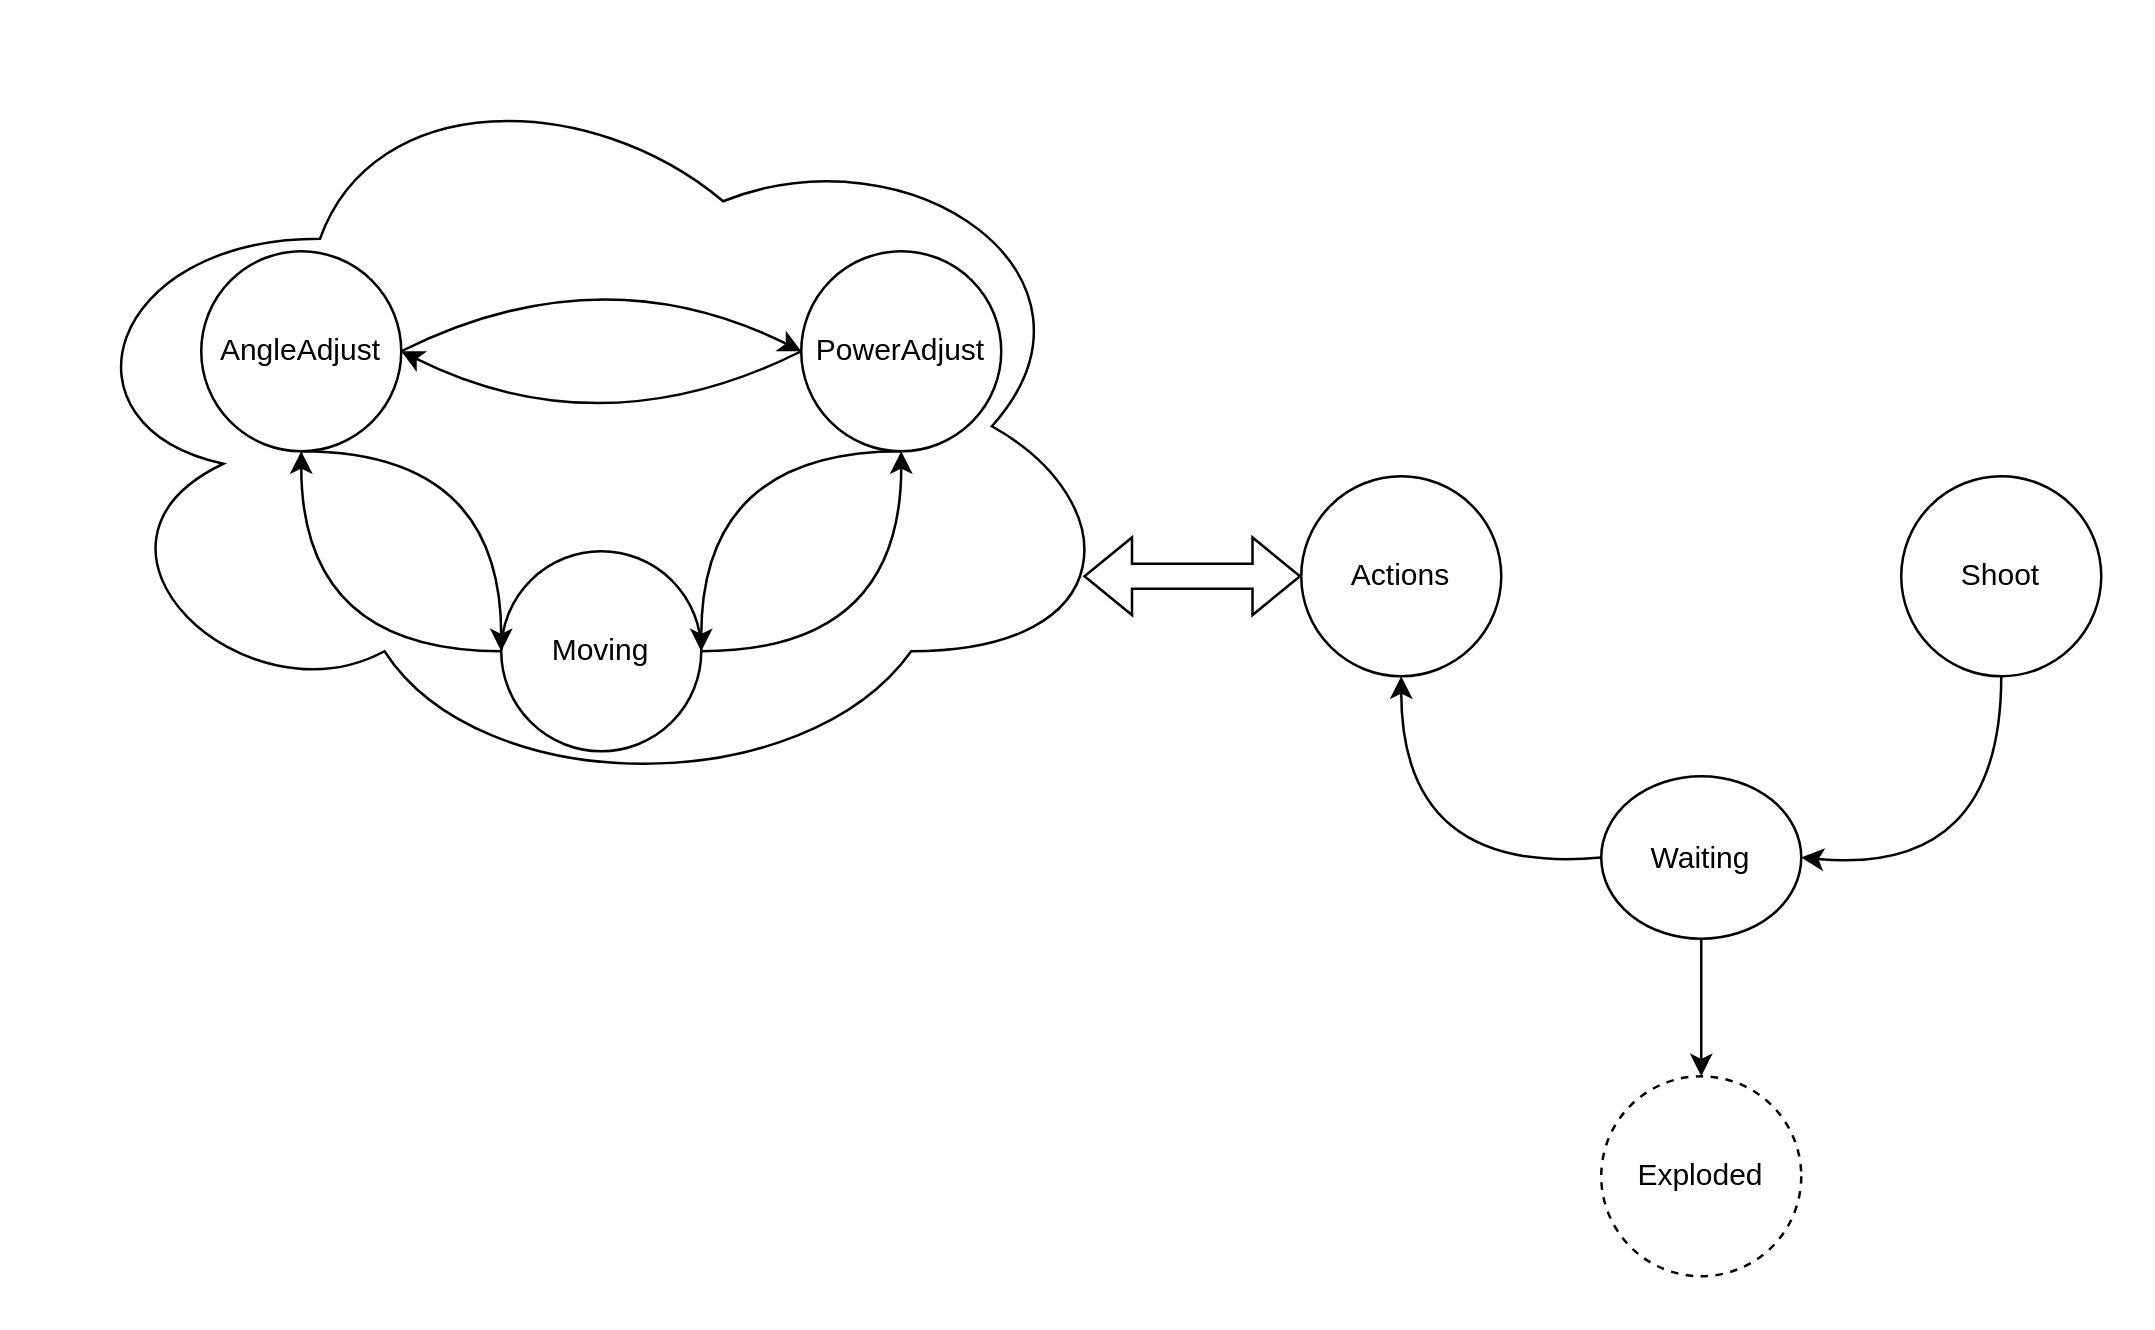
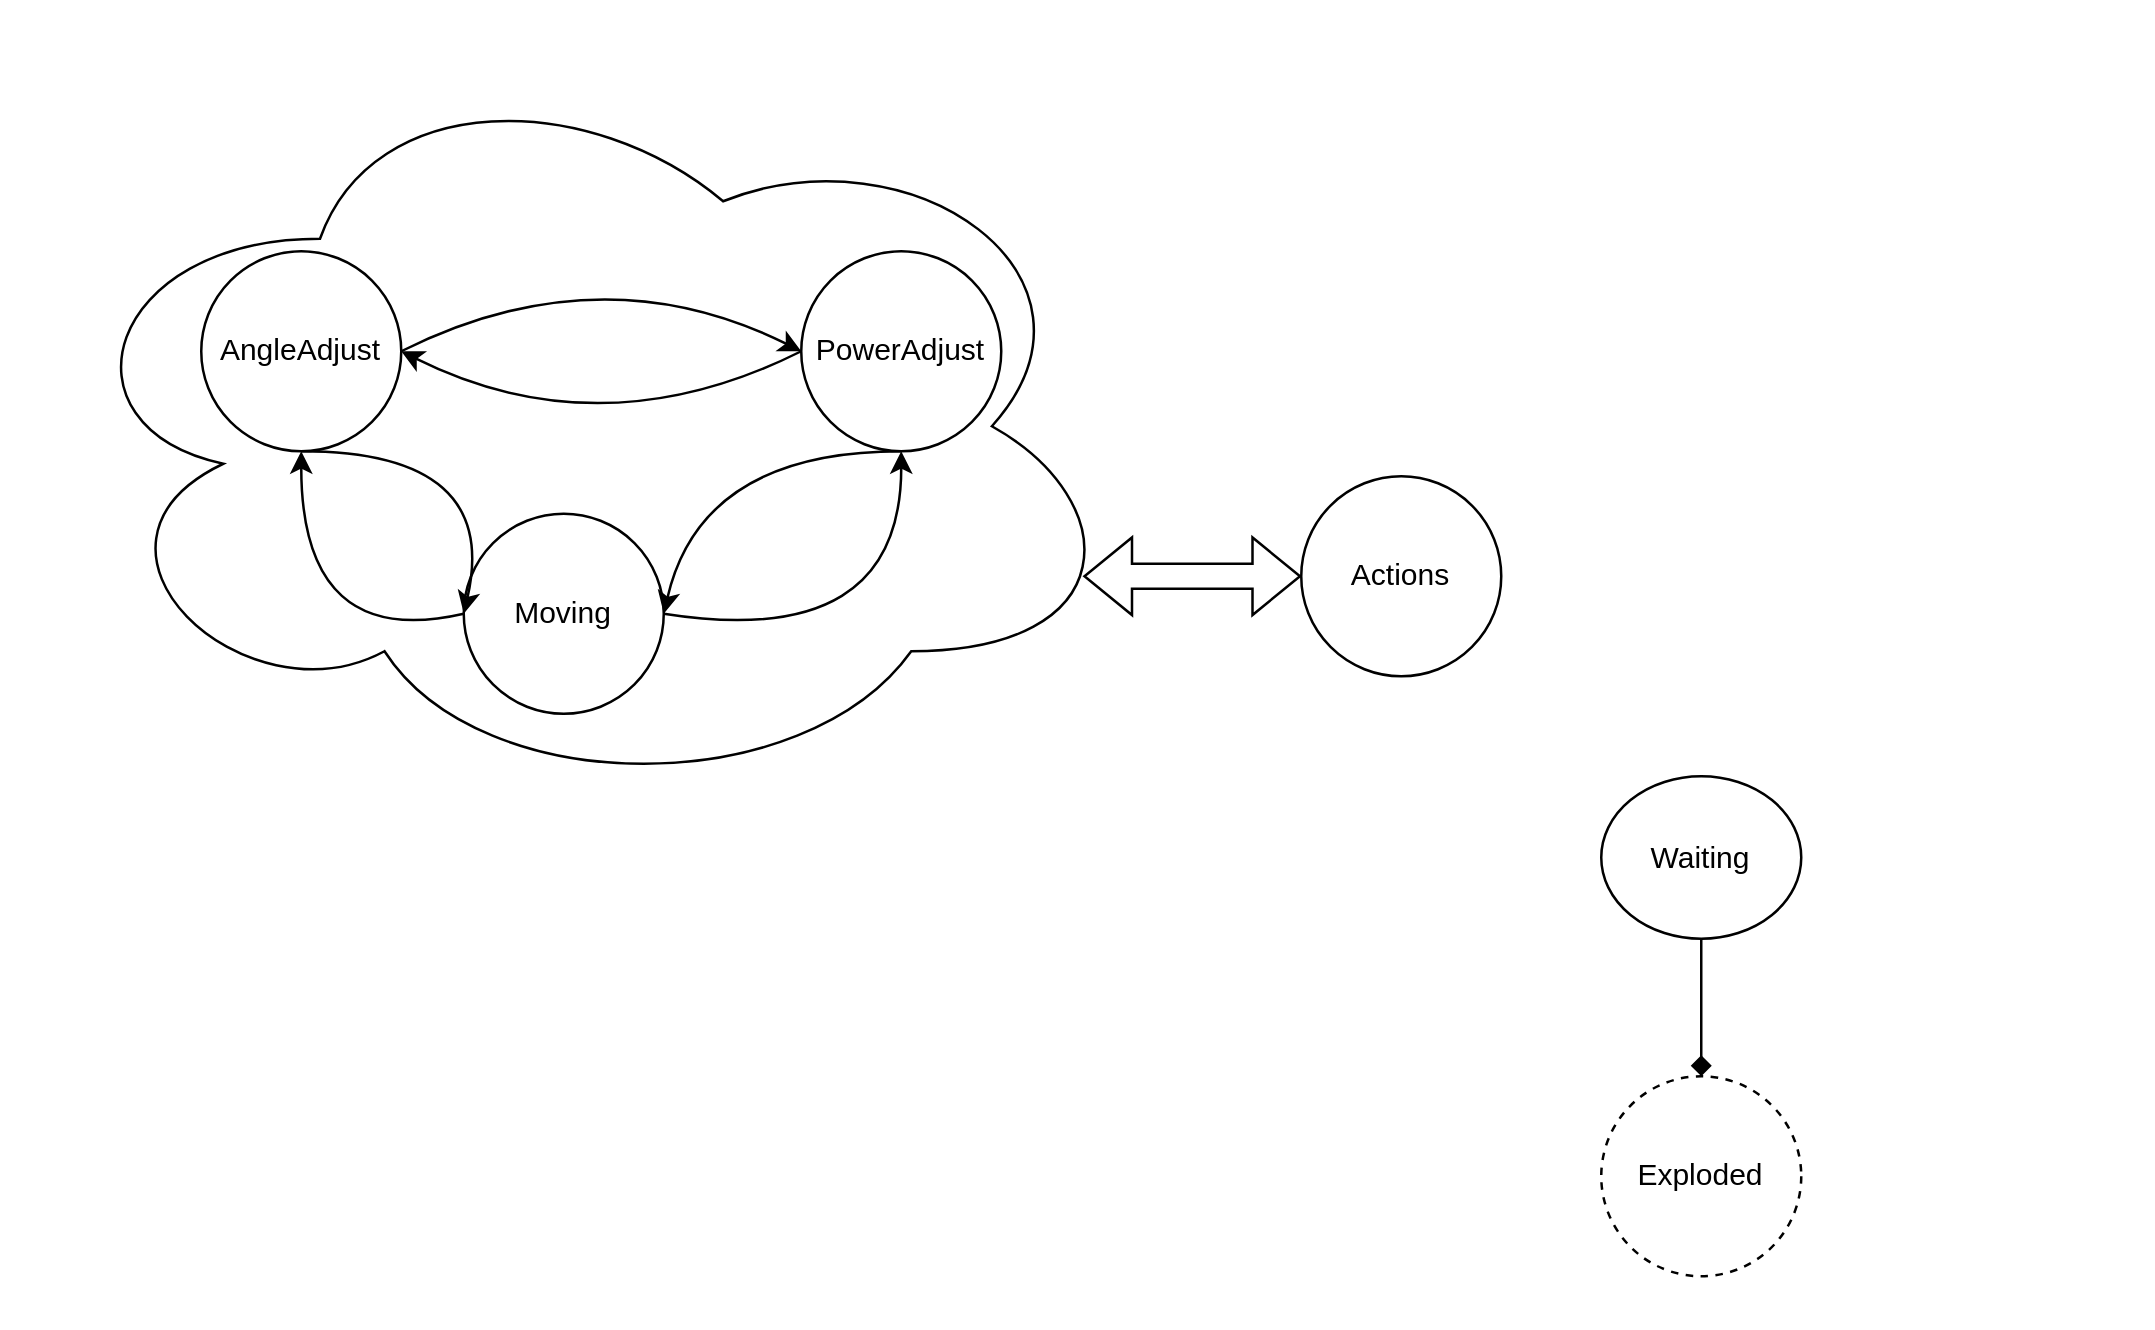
  <mxCell id="0" />
  <mxCell id="1" parent="0" />
  <mxCell id="2" value="" style="ellipse;shape=cloud;whiteSpace=wrap;html=1;" vertex="1" parent="1"><mxGeometry x="20" y="20" width="430" height="300" as="geometry" /></mxCell>
  <mxCell id="3" value="Waiting" style="ellipse;whiteSpace=wrap;html=1;aspect=fixed;" vertex="1" parent="1"><mxGeometry x="640" y="310" width="80" height="65" as="geometry" /></mxCell>
- <mxCell id="4" value="Moving" style="ellipse;whiteSpace=wrap;html=1;aspect=fixed;" vertex="1" parent="1"><mxGeometry x="200" y="220" width="80" height="80" as="geometry" /></mxCell>
+ <mxCell id="4" value="Moving" style="ellipse;whiteSpace=wrap;html=1;aspect=fixed;" vertex="1" parent="1"><mxGeometry x="185" y="205" width="80" height="80" as="geometry" /></mxCell>
  <mxCell id="5" value="PowerAdjust" style="ellipse;whiteSpace=wrap;html=1;aspect=fixed;" vertex="1" parent="1"><mxGeometry x="320" y="100" width="80" height="80" as="geometry" /></mxCell>
  <mxCell id="6" value="AngleAdjust" style="ellipse;whiteSpace=wrap;html=1;aspect=fixed;" vertex="1" parent="1"><mxGeometry y="100" width="80" height="80" as="geometry" x="80" /></mxCell>
- <mxCell id="7" value="Shoot" style="ellipse;whiteSpace=wrap;html=1;aspect=fixed;" vertex="1" parent="1"><mxGeometry x="760" y="190" width="80" height="80" as="geometry" /></mxCell>
  <mxCell id="8" value="Exploded" style="ellipse;whiteSpace=wrap;html=1;aspect=fixed;dashed=1;" vertex="1" parent="1"><mxGeometry x="640" y="430" width="80" height="80" as="geometry" /></mxCell>
- <mxCell id="9" value="" style="curved=1;endArrow=classic;html=1;rounded=0;exitX=0.5;exitY=1;exitDx=0;exitDy=0;entryX=0.5;entryY=0;entryDx=0;entryDy=0;" edge="1" parent="1" source="3" target="8"><mxGeometry width="50" height="50" relative="1" as="geometry"><mxPoint x="590" y="370" as="sourcePoint" /><mxPoint x="640" y="320" as="targetPoint" /><Array as="points" /></mxGeometry></mxCell>
- <mxCell id="10" value="" style="curved=1;endArrow=classic;html=1;rounded=0;exitX=0;exitY=0.5;exitDx=0;exitDy=0;entryX=0.5;entryY=1;entryDx=0;entryDy=0;" edge="1" parent="1" source="3" target="18"><mxGeometry width="50" height="50" relative="1" as="geometry"><mxPoint x="510" y="410" as="sourcePoint" /><mxPoint x="620" y="340" as="targetPoint" /><Array as="points"><mxPoint x="560" y="350" /></Array></mxGeometry></mxCell>
+ <mxCell id="9" value="" style="curved=1;endArrow=diamond;html=1;rounded=0;exitX=0.5;exitY=1;exitDx=0;exitDy=0;entryX=0.5;entryY=0;entryDx=0;entryDy=0;" edge="1" parent="1" source="3" target="8"><mxGeometry width="50" height="50" relative="1" as="geometry"><mxPoint x="590" y="370" as="sourcePoint" /><mxPoint x="640" y="320" as="targetPoint" /><Array as="points" /></mxGeometry></mxCell>
  <mxCell id="11" value="" style="curved=1;endArrow=classic;html=1;rounded=0;exitX=1;exitY=0.5;exitDx=0;exitDy=0;entryX=0;entryY=0.5;entryDx=0;entryDy=0;" edge="1" parent="1" source="6" target="5"><mxGeometry width="50" height="50" relative="1" as="geometry"><mxPoint x="270" y="400" as="sourcePoint" /><mxPoint x="320" y="350" as="targetPoint" /><Array as="points"><mxPoint x="240" y="100" /></Array></mxGeometry></mxCell>
- <mxCell id="12" value="" style="curved=1;endArrow=classic;html=1;rounded=0;exitX=0.5;exitY=1;exitDx=0;exitDy=0;entryX=1;entryY=0.5;entryDx=0;entryDy=0;" edge="1" parent="1" source="7" target="3"><mxGeometry width="50" height="50" relative="1" as="geometry"><mxPoint x="590" y="370" as="sourcePoint" /><mxPoint x="640" y="320" as="targetPoint" /><Array as="points"><mxPoint x="800" y="350" /></Array></mxGeometry></mxCell>
  <mxCell id="13" value="" style="curved=1;endArrow=classic;html=1;rounded=0;entryX=0.5;entryY=1;entryDx=0;entryDy=0;exitX=0;exitY=0.5;exitDx=0;exitDy=0;" edge="1" parent="1" source="4" target="6"><mxGeometry width="50" height="50" relative="1" as="geometry"><mxPoint x="-60" y="370" as="sourcePoint" /><mxPoint x="-10" y="320" as="targetPoint" /><Array as="points"><mxPoint x="120" y="260" /></Array></mxGeometry></mxCell>
  <mxCell id="14" value="" style="curved=1;endArrow=classic;html=1;rounded=0;entryX=1;entryY=0.5;entryDx=0;entryDy=0;exitX=0;exitY=0.5;exitDx=0;exitDy=0;" edge="1" parent="1" source="5" target="6"><mxGeometry width="50" height="50" relative="1" as="geometry"><mxPoint x="270" y="400" as="sourcePoint" /><mxPoint x="320" y="350" as="targetPoint" /><Array as="points"><mxPoint x="240" y="180" /></Array></mxGeometry></mxCell>
  <mxCell id="15" value="" style="curved=1;endArrow=classic;html=1;rounded=0;exitX=0.5;exitY=1;exitDx=0;exitDy=0;entryX=0;entryY=0.5;entryDx=0;entryDy=0;" edge="1" parent="1" source="6" target="4"><mxGeometry width="50" height="50" relative="1" as="geometry"><mxPoint x="270" y="300" as="sourcePoint" /><mxPoint x="320" y="250" as="targetPoint" /><Array as="points"><mxPoint x="200" y="180" /></Array></mxGeometry></mxCell>
  <mxCell id="16" value="" style="curved=1;endArrow=classic;html=1;rounded=0;entryX=0.5;entryY=1;entryDx=0;entryDy=0;exitX=1;exitY=0.5;exitDx=0;exitDy=0;" edge="1" parent="1" source="4" target="5"><mxGeometry width="50" height="50" relative="1" as="geometry"><mxPoint x="220" y="291.72" as="sourcePoint" /><mxPoint x="231.716" y="200.004" as="targetPoint" /><Array as="points"><mxPoint x="360" y="260" /></Array></mxGeometry></mxCell>
  <mxCell id="17" value="" style="curved=1;endArrow=classic;html=1;rounded=0;exitX=0.5;exitY=1;exitDx=0;exitDy=0;entryX=1;entryY=0.5;entryDx=0;entryDy=0;" edge="1" parent="1" source="5" target="4"><mxGeometry width="50" height="50" relative="1" as="geometry"><mxPoint x="231.716" y="200.004" as="sourcePoint" /><mxPoint x="220" y="291.72" as="targetPoint" /><Array as="points"><mxPoint x="280" y="180" /></Array></mxGeometry></mxCell>
  <mxCell id="18" value="Actions" style="ellipse;whiteSpace=wrap;html=1;aspect=fixed;" vertex="1" parent="1"><mxGeometry x="520" y="190" width="80" height="80" as="geometry" /></mxCell>
  <mxCell id="19" value="" style="shape=flexArrow;endArrow=classic;startArrow=classic;html=1;rounded=0;entryX=0.96;entryY=0.7;entryDx=0;entryDy=0;entryPerimeter=0;exitX=0;exitY=0.5;exitDx=0;exitDy=0;" edge="1" parent="1" source="18" target="2"><mxGeometry width="100" height="100" relative="1" as="geometry"><mxPoint x="440" y="370" as="sourcePoint" /><mxPoint x="540" y="270" as="targetPoint" /></mxGeometry></mxCell>
